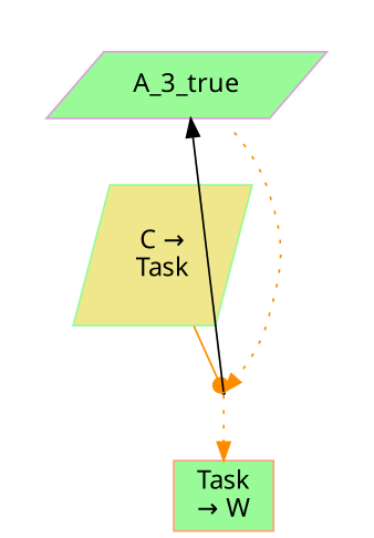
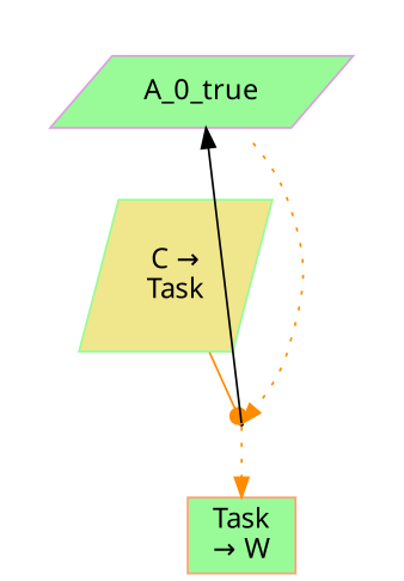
  digraph {
    color=white
    concentrate=true
    fontname="sans-serif"
    node [fontname="sans-serif" shape=parallelogram style=filled fillcolor=palegreen]
    edge [fontname="sans-serif" style=dotted color=darkorange]
-   A_0_true [color=Plum label=A_3_true]
+   A_0_true [color=Plum]
    n2 [color=PaleGreen label="C &#8594;\nTask" fillcolor=khaki]
    T_0_18446744073709551615 [height=0.015 shape=point width=0.015]
    n4 [color=LightSalmon label="Task\n&#8594; W" shape=box]
    subgraph cluster_1 {
      subgraph cluster_2 {
        A_0_true
        n2
        T_0_18446744073709551615
      }
    }
    A_0_true -> n2 [style=invis color=""]
    A_0_true -> T_0_18446744073709551615 [arrowhead=normal direction=forward]
    n2 -> T_0_18446744073709551615 [style=solid arrowhead=dot]
    T_0_18446744073709551615 -> A_0_true [constraint=false style="" color=""]
    T_0_18446744073709551615 -> n4 [arrowhead=normal]
  }
